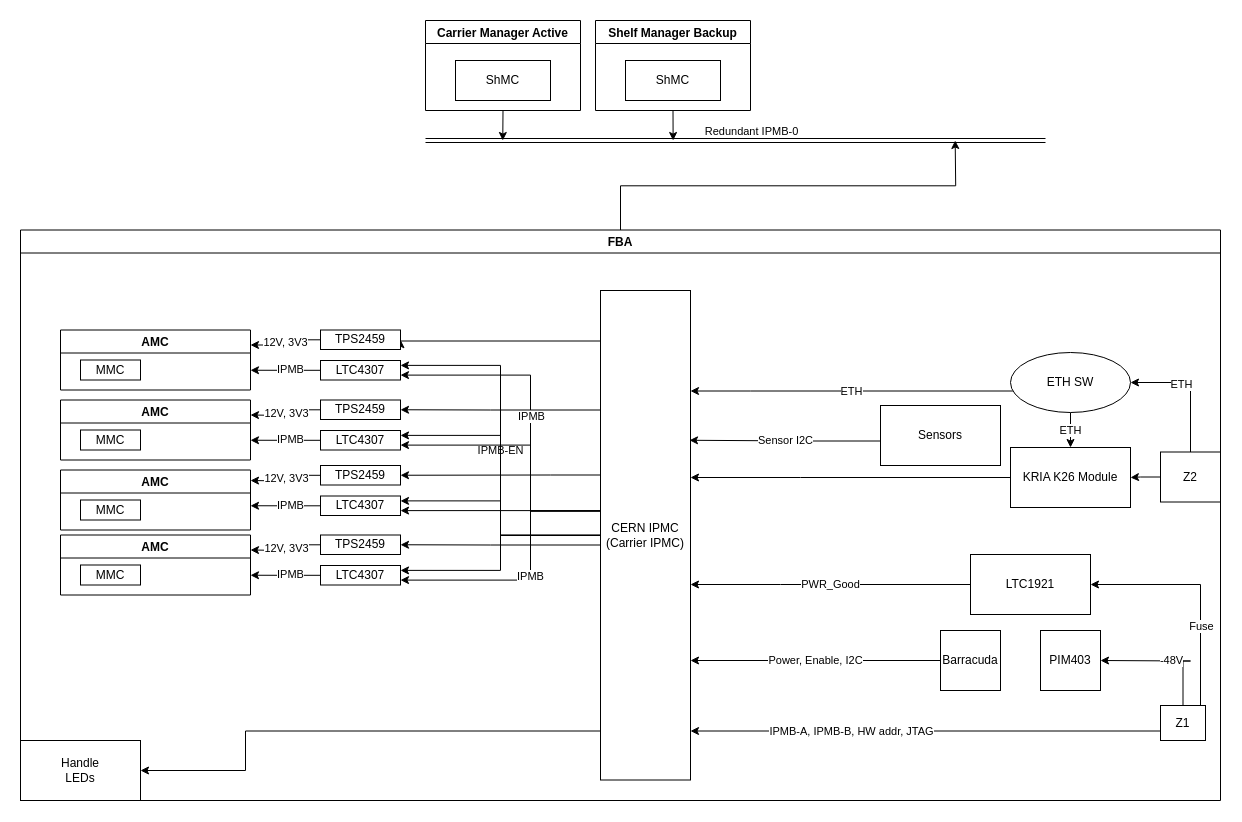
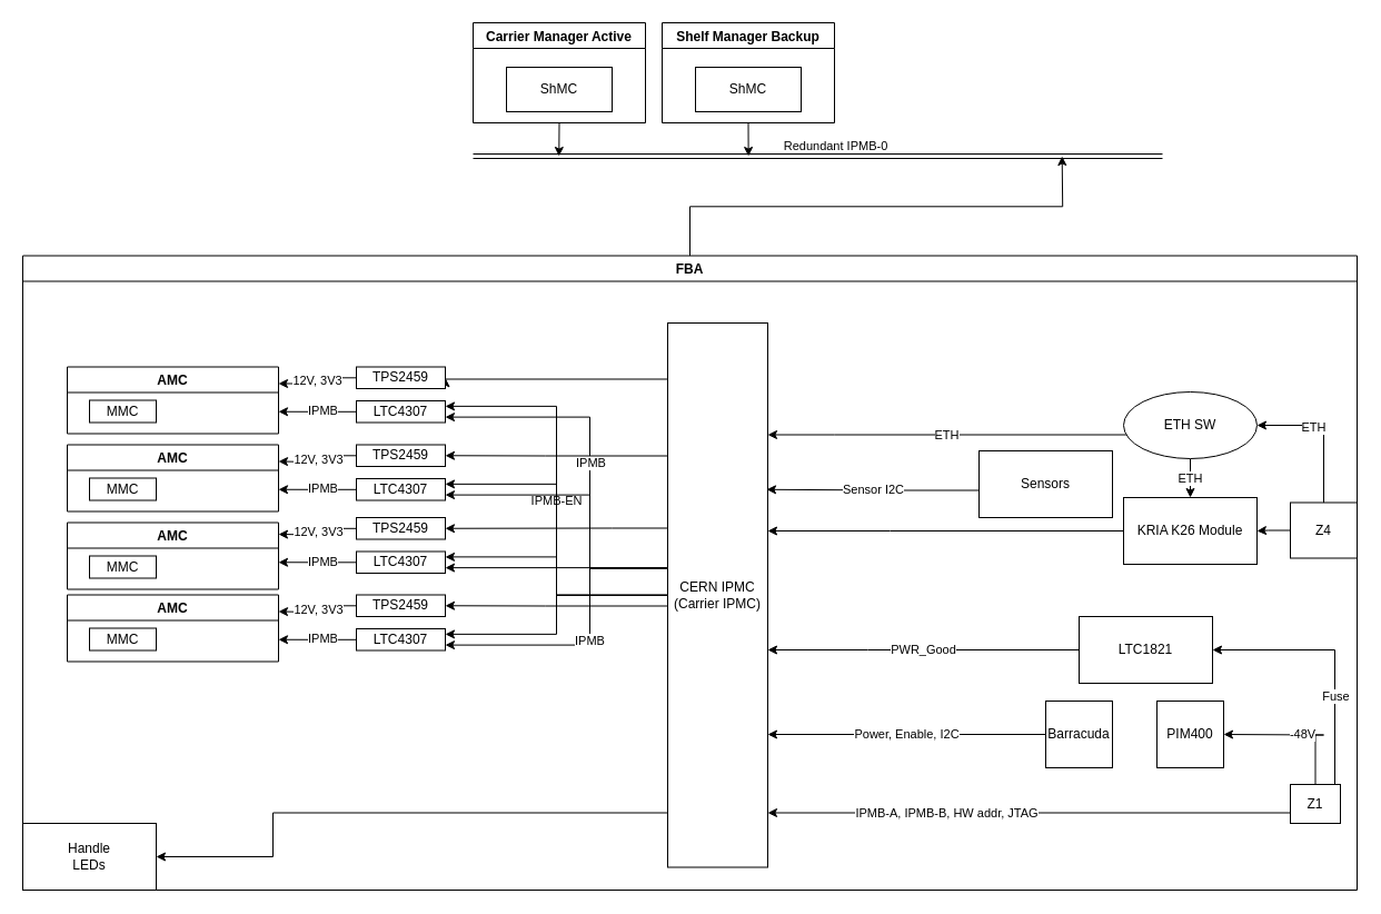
  <mxCell id="0" />
  <mxCell id="1" parent="0" />
  <mxCell id="2" style="edgeStyle=orthogonalEdgeStyle;rounded=0;orthogonalLoop=1;jettySize=auto;html=1;exitX=0.5;exitY=0;exitDx=0;exitDy=0;" parent="1" source="3" edge="1"><mxGeometry relative="1" as="geometry"><mxPoint x="954.69" y="140" as="targetPoint" /></mxGeometry></mxCell>
  <mxCell id="3" value="FBA" style="swimlane;" parent="1" vertex="1"><mxGeometry x="20" y="229.5" width="1200" height="570.5" as="geometry" /></mxCell>
  <mxCell id="4" style="edgeStyle=orthogonalEdgeStyle;rounded=0;orthogonalLoop=1;jettySize=auto;html=1;entryX=1;entryY=0.5;entryDx=0;entryDy=0;" parent="3" source="18" target="44" edge="1"><mxGeometry relative="1" as="geometry"><Array as="points"><mxPoint x="225" y="501" /><mxPoint x="225" y="541" /></Array></mxGeometry></mxCell>
  <mxCell id="5" value="IPMB-EN" style="edgeStyle=orthogonalEdgeStyle;rounded=0;orthogonalLoop=1;jettySize=auto;html=1;entryX=1;entryY=0.25;entryDx=0;entryDy=0;" parent="3" source="18" target="47" edge="1"><mxGeometry relative="1" as="geometry" /></mxCell>
  <mxCell id="6" style="edgeStyle=orthogonalEdgeStyle;rounded=0;orthogonalLoop=1;jettySize=auto;html=1;entryX=1;entryY=0.25;entryDx=0;entryDy=0;" parent="3" source="18" target="50" edge="1"><mxGeometry relative="1" as="geometry" /></mxCell>
  <mxCell id="7" style="edgeStyle=orthogonalEdgeStyle;rounded=0;orthogonalLoop=1;jettySize=auto;html=1;entryX=1;entryY=0.25;entryDx=0;entryDy=0;" parent="3" source="18" target="55" edge="1"><mxGeometry relative="1" as="geometry" /></mxCell>
  <mxCell id="8" style="edgeStyle=orthogonalEdgeStyle;rounded=0;orthogonalLoop=1;jettySize=auto;html=1;entryX=1;entryY=0.25;entryDx=0;entryDy=0;" parent="3" source="18" target="60" edge="1"><mxGeometry relative="1" as="geometry" /></mxCell>
  <mxCell id="9" style="edgeStyle=orthogonalEdgeStyle;rounded=0;orthogonalLoop=1;jettySize=auto;html=1;entryX=1;entryY=0.75;entryDx=0;entryDy=0;" parent="3" source="18" target="47" edge="1"><mxGeometry relative="1" as="geometry"><Array as="points"><mxPoint x="510" y="281" /><mxPoint x="510" y="145" /></Array></mxGeometry></mxCell>
  <mxCell id="10" value="IPMB" style="edgeLabel;html=1;align=center;verticalAlign=middle;resizable=0;points=[];" parent="9" vertex="1" connectable="0"><mxGeometry x="-0.016" relative="1" as="geometry"><mxPoint as="offset" /></mxGeometry></mxCell>
  <mxCell id="11" style="edgeStyle=orthogonalEdgeStyle;rounded=0;orthogonalLoop=1;jettySize=auto;html=1;entryX=1;entryY=0.75;entryDx=0;entryDy=0;" parent="3" source="18" target="50" edge="1"><mxGeometry relative="1" as="geometry"><Array as="points"><mxPoint x="510" y="281" /><mxPoint x="510" y="215" /></Array></mxGeometry></mxCell>
  <mxCell id="12" style="edgeStyle=orthogonalEdgeStyle;rounded=0;orthogonalLoop=1;jettySize=auto;html=1;entryX=1;entryY=0.75;entryDx=0;entryDy=0;" parent="3" source="18" target="55" edge="1"><mxGeometry relative="1" as="geometry"><Array as="points"><mxPoint x="480" y="281" /></Array></mxGeometry></mxCell>
  <mxCell id="13" value="IPMB" style="edgeStyle=orthogonalEdgeStyle;rounded=0;orthogonalLoop=1;jettySize=auto;html=1;entryX=1;entryY=0.75;entryDx=0;entryDy=0;" parent="3" source="18" target="60" edge="1"><mxGeometry relative="1" as="geometry"><Array as="points"><mxPoint x="510" y="281" /><mxPoint x="510" y="350" /></Array></mxGeometry></mxCell>
  <mxCell id="14" style="edgeStyle=orthogonalEdgeStyle;rounded=0;orthogonalLoop=1;jettySize=auto;html=1;entryX=1;entryY=0.5;entryDx=0;entryDy=0;" edge="1" parent="3" source="18" target="46"><mxGeometry relative="1" as="geometry"><Array as="points"><mxPoint x="380" y="111" /></Array></mxGeometry></mxCell>
  <mxCell id="15" style="edgeStyle=orthogonalEdgeStyle;rounded=0;orthogonalLoop=1;jettySize=auto;html=1;entryX=1;entryY=0.5;entryDx=0;entryDy=0;" edge="1" parent="3" source="18" target="49"><mxGeometry relative="1" as="geometry"><Array as="points"><mxPoint x="470" y="180" /><mxPoint x="470" y="180" /></Array></mxGeometry></mxCell>
  <mxCell id="16" style="edgeStyle=orthogonalEdgeStyle;rounded=0;orthogonalLoop=1;jettySize=auto;html=1;entryX=1;entryY=0.5;entryDx=0;entryDy=0;" edge="1" parent="3" source="18" target="54"><mxGeometry relative="1" as="geometry"><Array as="points"><mxPoint x="530" y="245" /><mxPoint x="530" y="245" /></Array></mxGeometry></mxCell>
  <mxCell id="17" style="edgeStyle=orthogonalEdgeStyle;rounded=0;orthogonalLoop=1;jettySize=auto;html=1;entryX=1;entryY=0.5;entryDx=0;entryDy=0;" edge="1" parent="3" source="18" target="59"><mxGeometry relative="1" as="geometry"><Array as="points"><mxPoint x="470" y="315" /><mxPoint x="470" y="315" /></Array></mxGeometry></mxCell>
  <mxCell id="18" value="CERN IPMC&lt;br&gt;(Carrier IPMC)" style="rounded=0;whiteSpace=wrap;html=1;" parent="3" vertex="1"><mxGeometry x="580" y="60.5" width="90" height="489.5" as="geometry" /></mxCell>
  <mxCell id="19" value="AMC" style="swimlane;direction=east;" parent="3" vertex="1"><mxGeometry x="40" y="100" width="190" height="60" as="geometry" /></mxCell>
  <mxCell id="20" value="MMC" style="rounded=0;whiteSpace=wrap;html=1;" parent="19" vertex="1"><mxGeometry x="20" y="30" width="60" height="20" as="geometry" /></mxCell>
  <mxCell id="21" value="AMC" style="swimlane;" parent="3" vertex="1"><mxGeometry x="40" y="170" width="190" height="60" as="geometry" /></mxCell>
  <mxCell id="22" value="MMC" style="rounded=0;whiteSpace=wrap;html=1;" parent="21" vertex="1"><mxGeometry x="20" y="30" width="60" height="20" as="geometry" /></mxCell>
  <mxCell id="23" value="AMC" style="swimlane;" parent="3" vertex="1"><mxGeometry x="40" y="240" width="190" height="60" as="geometry" /></mxCell>
  <mxCell id="24" value="MMC" style="rounded=0;whiteSpace=wrap;html=1;" parent="23" vertex="1"><mxGeometry x="20" y="30" width="60" height="20" as="geometry" /></mxCell>
  <mxCell id="25" value="AMC" style="swimlane;" parent="3" vertex="1"><mxGeometry x="40" y="305" width="190" height="60" as="geometry" /></mxCell>
  <mxCell id="26" value="MMC" style="rounded=0;whiteSpace=wrap;html=1;" parent="25" vertex="1"><mxGeometry x="20" y="30" width="60" height="20" as="geometry" /></mxCell>
  <mxCell id="27" value="Power, Enable, I2C" style="edgeStyle=orthogonalEdgeStyle;rounded=0;orthogonalLoop=1;jettySize=auto;html=1;exitX=0;exitY=0.5;exitDx=0;exitDy=0;" parent="3" source="64" target="18" edge="1"><mxGeometry relative="1" as="geometry"><Array as="points"><mxPoint x="750" y="431" /><mxPoint x="750" y="431" /></Array><mxPoint x="870" y="430.534" as="sourcePoint" /></mxGeometry></mxCell>
  <mxCell id="28" style="edgeStyle=orthogonalEdgeStyle;rounded=0;orthogonalLoop=1;jettySize=auto;html=1;" edge="1" parent="3" source="29" target="18"><mxGeometry relative="1" as="geometry"><Array as="points"><mxPoint x="780" y="248" /><mxPoint x="780" y="248" /></Array></mxGeometry></mxCell>
  <mxCell id="29" value="KRIA K26 Module" style="rounded=0;whiteSpace=wrap;html=1;" parent="3" vertex="1"><mxGeometry x="990" y="217.5" width="120" height="60" as="geometry" /></mxCell>
  <mxCell id="30" style="edgeStyle=orthogonalEdgeStyle;rounded=0;orthogonalLoop=1;jettySize=auto;html=1;exitX=0;exitY=0.5;exitDx=0;exitDy=0;" parent="3" source="31" target="29" edge="1"><mxGeometry relative="1" as="geometry" /></mxCell>
- <mxCell id="31" value="Z2" style="rounded=0;whiteSpace=wrap;html=1;" parent="3" vertex="1"><mxGeometry x="1140" y="222" width="60" height="50" as="geometry" /></mxCell>
+ <mxCell id="31" value="Z4" style="rounded=0;whiteSpace=wrap;html=1;" parent="3" vertex="1"><mxGeometry x="1140" y="222" width="60" height="50" as="geometry" /></mxCell>
  <mxCell id="32" value="ETH" style="edgeStyle=orthogonalEdgeStyle;rounded=0;orthogonalLoop=1;jettySize=auto;html=1;exitX=0.5;exitY=1;exitDx=0;exitDy=0;entryX=0.5;entryY=0;entryDx=0;entryDy=0;" parent="3" source="34" target="29" edge="1"><mxGeometry relative="1" as="geometry" /></mxCell>
  <mxCell id="33" value="ETH" style="edgeStyle=orthogonalEdgeStyle;rounded=0;orthogonalLoop=1;jettySize=auto;html=1;" parent="3" source="34" target="18" edge="1"><mxGeometry relative="1" as="geometry"><Array as="points"><mxPoint x="730" y="161" /><mxPoint x="730" y="161" /></Array></mxGeometry></mxCell>
  <mxCell id="34" value="ETH SW" style="ellipse;whiteSpace=wrap;html=1;" parent="3" vertex="1"><mxGeometry x="990" y="122.5" width="120" height="60" as="geometry" /></mxCell>
  <mxCell id="35" style="edgeStyle=orthogonalEdgeStyle;rounded=0;orthogonalLoop=1;jettySize=auto;html=1;exitX=0.5;exitY=0;exitDx=0;exitDy=0;entryX=1;entryY=0.5;entryDx=0;entryDy=0;" parent="3" source="31" target="34" edge="1"><mxGeometry relative="1" as="geometry" /></mxCell>
  <mxCell id="36" value="ETH" style="edgeLabel;html=1;align=center;verticalAlign=middle;resizable=0;points=[];" parent="35" vertex="1" connectable="0"><mxGeometry x="0.219" y="1" relative="1" as="geometry"><mxPoint as="offset" /></mxGeometry></mxCell>
  <mxCell id="37" value="-48V" style="edgeStyle=orthogonalEdgeStyle;rounded=0;orthogonalLoop=1;jettySize=auto;html=1;exitX=0.5;exitY=0;exitDx=0;exitDy=0;" parent="3" source="41" edge="1"><mxGeometry relative="1" as="geometry"><mxPoint x="1080" y="430.5" as="targetPoint" /><Array as="points"><mxPoint x="1170" y="431" /><mxPoint x="1120" y="431" /></Array></mxGeometry></mxCell>
  <mxCell id="38" value="IPMB-A, IPMB-B, HW addr, JTAG" style="edgeStyle=orthogonalEdgeStyle;rounded=0;orthogonalLoop=1;jettySize=auto;html=1;" parent="3" source="41" target="18" edge="1"><mxGeometry x="0.314" relative="1" as="geometry"><Array as="points"><mxPoint x="750" y="501" /><mxPoint x="750" y="501" /></Array><mxPoint as="offset" /></mxGeometry></mxCell>
  <mxCell id="39" style="edgeStyle=orthogonalEdgeStyle;rounded=0;orthogonalLoop=1;jettySize=auto;html=1;entryX=1;entryY=0.5;entryDx=0;entryDy=0;" parent="3" source="41" target="66" edge="1"><mxGeometry relative="1" as="geometry"><Array as="points"><mxPoint x="1180" y="355" /></Array></mxGeometry></mxCell>
  <mxCell id="40" value="Fuse" style="edgeLabel;html=1;align=center;verticalAlign=middle;resizable=0;points=[];" parent="39" vertex="1" connectable="0"><mxGeometry x="-0.311" relative="1" as="geometry"><mxPoint as="offset" /></mxGeometry></mxCell>
  <mxCell id="41" value="Z1" style="rounded=0;whiteSpace=wrap;html=1;" parent="3" vertex="1"><mxGeometry x="1140" y="475.5" width="45" height="35" as="geometry" /></mxCell>
  <mxCell id="42" value="Sensor I2C" style="edgeStyle=orthogonalEdgeStyle;rounded=0;orthogonalLoop=1;jettySize=auto;html=1;entryX=0.989;entryY=0.306;entryDx=0;entryDy=0;entryPerimeter=0;" parent="3" source="43" target="18" edge="1"><mxGeometry relative="1" as="geometry"><Array as="points"><mxPoint x="790" y="211" /><mxPoint x="790" y="211" /></Array></mxGeometry></mxCell>
  <mxCell id="43" value="Sensors" style="rounded=0;whiteSpace=wrap;html=1;" parent="3" vertex="1"><mxGeometry x="860" y="175.5" width="120" height="60" as="geometry" /></mxCell>
  <mxCell id="44" value="Handle&lt;br&gt;LEDs" style="rounded=0;whiteSpace=wrap;html=1;" parent="3" vertex="1"><mxGeometry y="510.5" width="120" height="60" as="geometry" /></mxCell>
  <mxCell id="45" value="12V, 3V3" style="edgeStyle=orthogonalEdgeStyle;rounded=0;orthogonalLoop=1;jettySize=auto;html=1;entryX=1;entryY=0.25;entryDx=0;entryDy=0;" parent="3" source="46" target="19" edge="1"><mxGeometry relative="1" as="geometry" /></mxCell>
  <mxCell id="46" value="TPS2459" style="rounded=0;whiteSpace=wrap;html=1;" parent="3" vertex="1"><mxGeometry x="300" y="100" width="80" height="19.5" as="geometry" /></mxCell>
  <mxCell id="47" value="LTC4307" style="rounded=0;whiteSpace=wrap;html=1;" parent="3" vertex="1"><mxGeometry x="300" y="130.5" width="80" height="19.5" as="geometry" /></mxCell>
  <mxCell id="48" value="12V, 3V3" style="edgeStyle=orthogonalEdgeStyle;rounded=0;orthogonalLoop=1;jettySize=auto;html=1;entryX=1;entryY=0.25;entryDx=0;entryDy=0;" parent="3" source="49" edge="1"><mxGeometry relative="1" as="geometry"><mxPoint x="230" y="185" as="targetPoint" /></mxGeometry></mxCell>
  <mxCell id="49" value="TPS2459" style="rounded=0;whiteSpace=wrap;html=1;" parent="3" vertex="1"><mxGeometry x="300" y="170" width="80" height="19.5" as="geometry" /></mxCell>
  <mxCell id="50" value="LTC4307" style="rounded=0;whiteSpace=wrap;html=1;" parent="3" vertex="1"><mxGeometry x="300" y="200.5" width="80" height="19.5" as="geometry" /></mxCell>
  <mxCell id="51" style="edgeStyle=orthogonalEdgeStyle;rounded=0;orthogonalLoop=1;jettySize=auto;html=1;" parent="3" source="50" edge="1"><mxGeometry relative="1" as="geometry"><mxPoint x="230" y="210.25" as="targetPoint" /></mxGeometry></mxCell>
  <mxCell id="52" value="IPMB" style="edgeLabel;html=1;align=center;verticalAlign=middle;resizable=0;points=[];" parent="51" vertex="1" connectable="0"><mxGeometry x="-0.134" y="-1" relative="1" as="geometry"><mxPoint as="offset" /></mxGeometry></mxCell>
  <mxCell id="53" value="12V, 3V3" style="edgeStyle=orthogonalEdgeStyle;rounded=0;orthogonalLoop=1;jettySize=auto;html=1;entryX=1;entryY=0.25;entryDx=0;entryDy=0;" parent="3" source="54" edge="1"><mxGeometry relative="1" as="geometry"><mxPoint x="230" y="250.5" as="targetPoint" /></mxGeometry></mxCell>
  <mxCell id="54" value="TPS2459" style="rounded=0;whiteSpace=wrap;html=1;" parent="3" vertex="1"><mxGeometry x="300" y="235.5" width="80" height="19.5" as="geometry" /></mxCell>
  <mxCell id="55" value="LTC4307" style="rounded=0;whiteSpace=wrap;html=1;" parent="3" vertex="1"><mxGeometry x="300" y="266" width="80" height="19.5" as="geometry" /></mxCell>
  <mxCell id="56" style="edgeStyle=orthogonalEdgeStyle;rounded=0;orthogonalLoop=1;jettySize=auto;html=1;" parent="3" source="55" edge="1"><mxGeometry relative="1" as="geometry"><mxPoint x="230" y="275.75" as="targetPoint" /></mxGeometry></mxCell>
  <mxCell id="57" value="IPMB" style="edgeLabel;html=1;align=center;verticalAlign=middle;resizable=0;points=[];" parent="56" vertex="1" connectable="0"><mxGeometry x="-0.134" y="-1" relative="1" as="geometry"><mxPoint as="offset" /></mxGeometry></mxCell>
  <mxCell id="58" value="12V, 3V3" style="edgeStyle=orthogonalEdgeStyle;rounded=0;orthogonalLoop=1;jettySize=auto;html=1;entryX=1;entryY=0.25;entryDx=0;entryDy=0;" parent="3" source="59" edge="1"><mxGeometry relative="1" as="geometry"><mxPoint x="230" y="320" as="targetPoint" /></mxGeometry></mxCell>
  <mxCell id="59" value="TPS2459" style="rounded=0;whiteSpace=wrap;html=1;" parent="3" vertex="1"><mxGeometry x="300" y="305" width="80" height="19.5" as="geometry" /></mxCell>
  <mxCell id="60" value="LTC4307" style="rounded=0;whiteSpace=wrap;html=1;" parent="3" vertex="1"><mxGeometry x="300" y="335.5" width="80" height="19.5" as="geometry" /></mxCell>
  <mxCell id="61" style="edgeStyle=orthogonalEdgeStyle;rounded=0;orthogonalLoop=1;jettySize=auto;html=1;" parent="3" source="60" edge="1"><mxGeometry relative="1" as="geometry"><mxPoint x="230" y="345.25" as="targetPoint" /></mxGeometry></mxCell>
  <mxCell id="62" value="IPMB" style="edgeLabel;html=1;align=center;verticalAlign=middle;resizable=0;points=[];" parent="61" vertex="1" connectable="0"><mxGeometry x="-0.134" y="-1" relative="1" as="geometry"><mxPoint as="offset" /></mxGeometry></mxCell>
- <mxCell id="63" value="PIM403" style="rounded=0;whiteSpace=wrap;html=1;" parent="3" vertex="1"><mxGeometry x="1020" y="400.5" width="60" height="60" as="geometry" /></mxCell>
+ <mxCell id="63" value="PIM400" style="rounded=0;whiteSpace=wrap;html=1;" parent="3" vertex="1"><mxGeometry x="1020" y="400.5" width="60" height="60" as="geometry" /></mxCell>
  <mxCell id="64" value="Barracuda" style="rounded=0;whiteSpace=wrap;html=1;" parent="3" vertex="1"><mxGeometry x="920" y="400.5" width="60" height="60" as="geometry" /></mxCell>
  <mxCell id="65" value="PWR_Good" style="edgeStyle=orthogonalEdgeStyle;rounded=0;orthogonalLoop=1;jettySize=auto;html=1;" parent="3" source="66" target="18" edge="1"><mxGeometry relative="1" as="geometry"><Array as="points"><mxPoint x="760" y="355" /><mxPoint x="760" y="355" /></Array></mxGeometry></mxCell>
- <mxCell id="66" value="LTC1921" style="rounded=0;whiteSpace=wrap;html=1;" parent="3" vertex="1"><mxGeometry x="950" y="324.5" width="120" height="60" as="geometry" /></mxCell>
+ <mxCell id="66" value="LTC1821" style="rounded=0;whiteSpace=wrap;html=1;" parent="3" vertex="1"><mxGeometry x="950" y="324.5" width="120" height="60" as="geometry" /></mxCell>
  <mxCell id="67" style="edgeStyle=orthogonalEdgeStyle;rounded=0;orthogonalLoop=1;jettySize=auto;html=1;exitX=0.5;exitY=1;exitDx=0;exitDy=0;" parent="1" source="68" edge="1"><mxGeometry relative="1" as="geometry"><mxPoint x="502.276" y="140" as="targetPoint" /></mxGeometry></mxCell>
  <mxCell id="68" value="Carrier Manager Active" style="swimlane;" parent="1" vertex="1"><mxGeometry x="425" y="20" width="155" height="90" as="geometry" /></mxCell>
  <mxCell id="69" value="ShMC" style="rounded=0;whiteSpace=wrap;html=1;" parent="68" vertex="1"><mxGeometry x="30" y="40" width="95" height="40" as="geometry" /></mxCell>
  <mxCell id="70" style="edgeStyle=orthogonalEdgeStyle;rounded=0;orthogonalLoop=1;jettySize=auto;html=1;exitX=0.5;exitY=1;exitDx=0;exitDy=0;" parent="1" source="71" edge="1"><mxGeometry relative="1" as="geometry"><mxPoint x="672.621" y="140" as="targetPoint" /></mxGeometry></mxCell>
  <mxCell id="71" value="Shelf Manager Backup" style="swimlane;" parent="1" vertex="1"><mxGeometry x="595" y="20" width="155" height="90" as="geometry" /></mxCell>
  <mxCell id="72" value="ShMC" style="rounded=0;whiteSpace=wrap;html=1;" parent="71" vertex="1"><mxGeometry x="30" y="40" width="95" height="40" as="geometry" /></mxCell>
  <mxCell id="73" value="" style="shape=link;html=1;rounded=0;" parent="1" edge="1"><mxGeometry width="100" relative="1" as="geometry"><mxPoint x="425" y="140" as="sourcePoint" /><mxPoint x="1045" y="140" as="targetPoint" /></mxGeometry></mxCell>
  <mxCell id="74" value="Redundant IPMB-0" style="edgeLabel;html=1;align=center;verticalAlign=middle;resizable=0;points=[];" parent="73" vertex="1" connectable="0"><mxGeometry x="-0.255" y="2" relative="1" as="geometry"><mxPoint x="94" y="-8" as="offset" /></mxGeometry></mxCell>
  <mxCell id="75" style="edgeStyle=orthogonalEdgeStyle;rounded=0;orthogonalLoop=1;jettySize=auto;html=1;" parent="1" source="47" edge="1"><mxGeometry relative="1" as="geometry"><mxPoint x="250" y="369.75" as="targetPoint" /></mxGeometry></mxCell>
  <mxCell id="76" value="IPMB" style="edgeLabel;html=1;align=center;verticalAlign=middle;resizable=0;points=[];" parent="75" vertex="1" connectable="0"><mxGeometry x="-0.134" y="-1" relative="1" as="geometry"><mxPoint as="offset" /></mxGeometry></mxCell>
